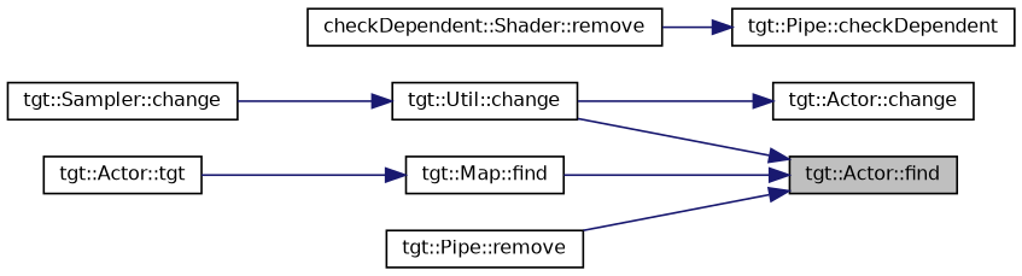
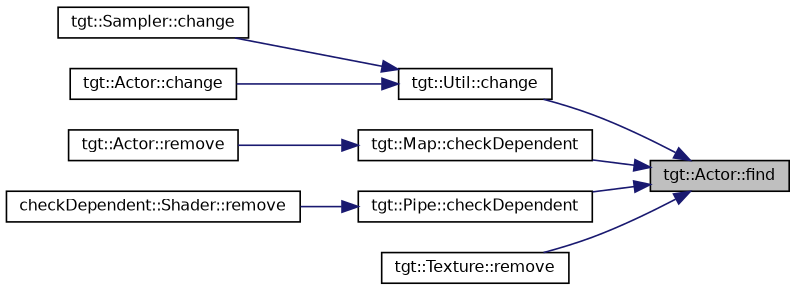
  digraph {
    rankdir=RL
    node [color=black fillcolor=white fontname=Helvetica fontsize=10 shape=record style=filled]
    edge [color=midnightblue dir=back fontname=Helvetica fontsize=10 labelfontname=Helvetica labelfontsize=10 style=solid]
    n1 [fillcolor=grey75 fontcolor=black height=0.2 label="tgt::Actor::find" width=0.4]
    n2 [height=0.2 label="tgt::Util::change" width=0.4]
-   n3 [height=0.2 label="tgt::Map::find" width=0.4]
+   n3 [height=0.2 label="tgt::Map::checkDependent" width=0.4]
    n4 [height=0.2 label="tgt::Pipe::checkDependent" width=0.4]
-   n5 [height=0.2 label="tgt::Pipe::remove" width=0.4]
+   n5 [height=0.2 label="tgt::Texture::remove" width=0.4]
    n6 [height=0.2 label="tgt::Sampler::change" width=0.4]
    n7 [height=0.2 label="tgt::Actor::change" width=0.4]
-   n8 [height=0.2 label="tgt::Actor::tgt" width=0.4]
+   n8 [height=0.2 label="tgt::Actor::remove" width=0.4]
    n9 [height=0.2 label="checkDependent::Shader::remove" width=0.4]
    n1 -> n2
    n1 -> n3
+   n1 -> n4
    n1 -> n5
    n2 -> n6
-   n7 -> n2
+   n2 -> n7
    n3 -> n8
    n4 -> n9
  }
